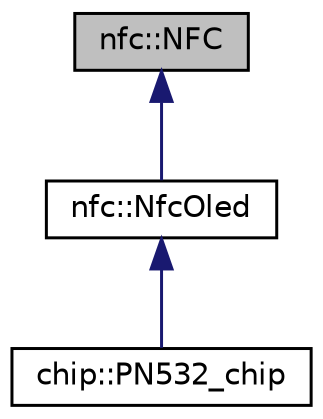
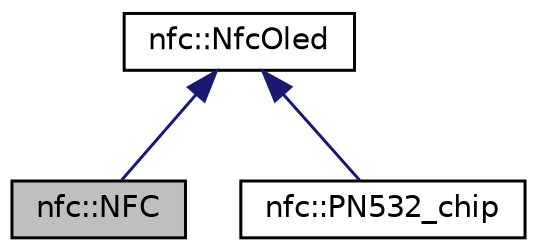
  digraph {
    node [color=black fillcolor=white fontname=Helvetica fontsize=10 shape=record style=filled]
    edge [color=midnightblue dir=back fontname=Helvetica fontsize=10 labelfontname=Helvetica labelfontsize=10 style=solid]
    n1 [fillcolor=grey75 fontcolor=black height=0.2 label="nfc::NFC" width=0.4]
    n2 [height=0.2 label="nfc::NfcOled" width=0.4]
-   n3 [height=0.2 label="chip::PN532_chip" width=0.4]
-   n1 -> n2
+   n3 [height=0.2 label="nfc::PN532_chip" width=0.4]
+   n2 -> n1
    n2 -> n3
  }
